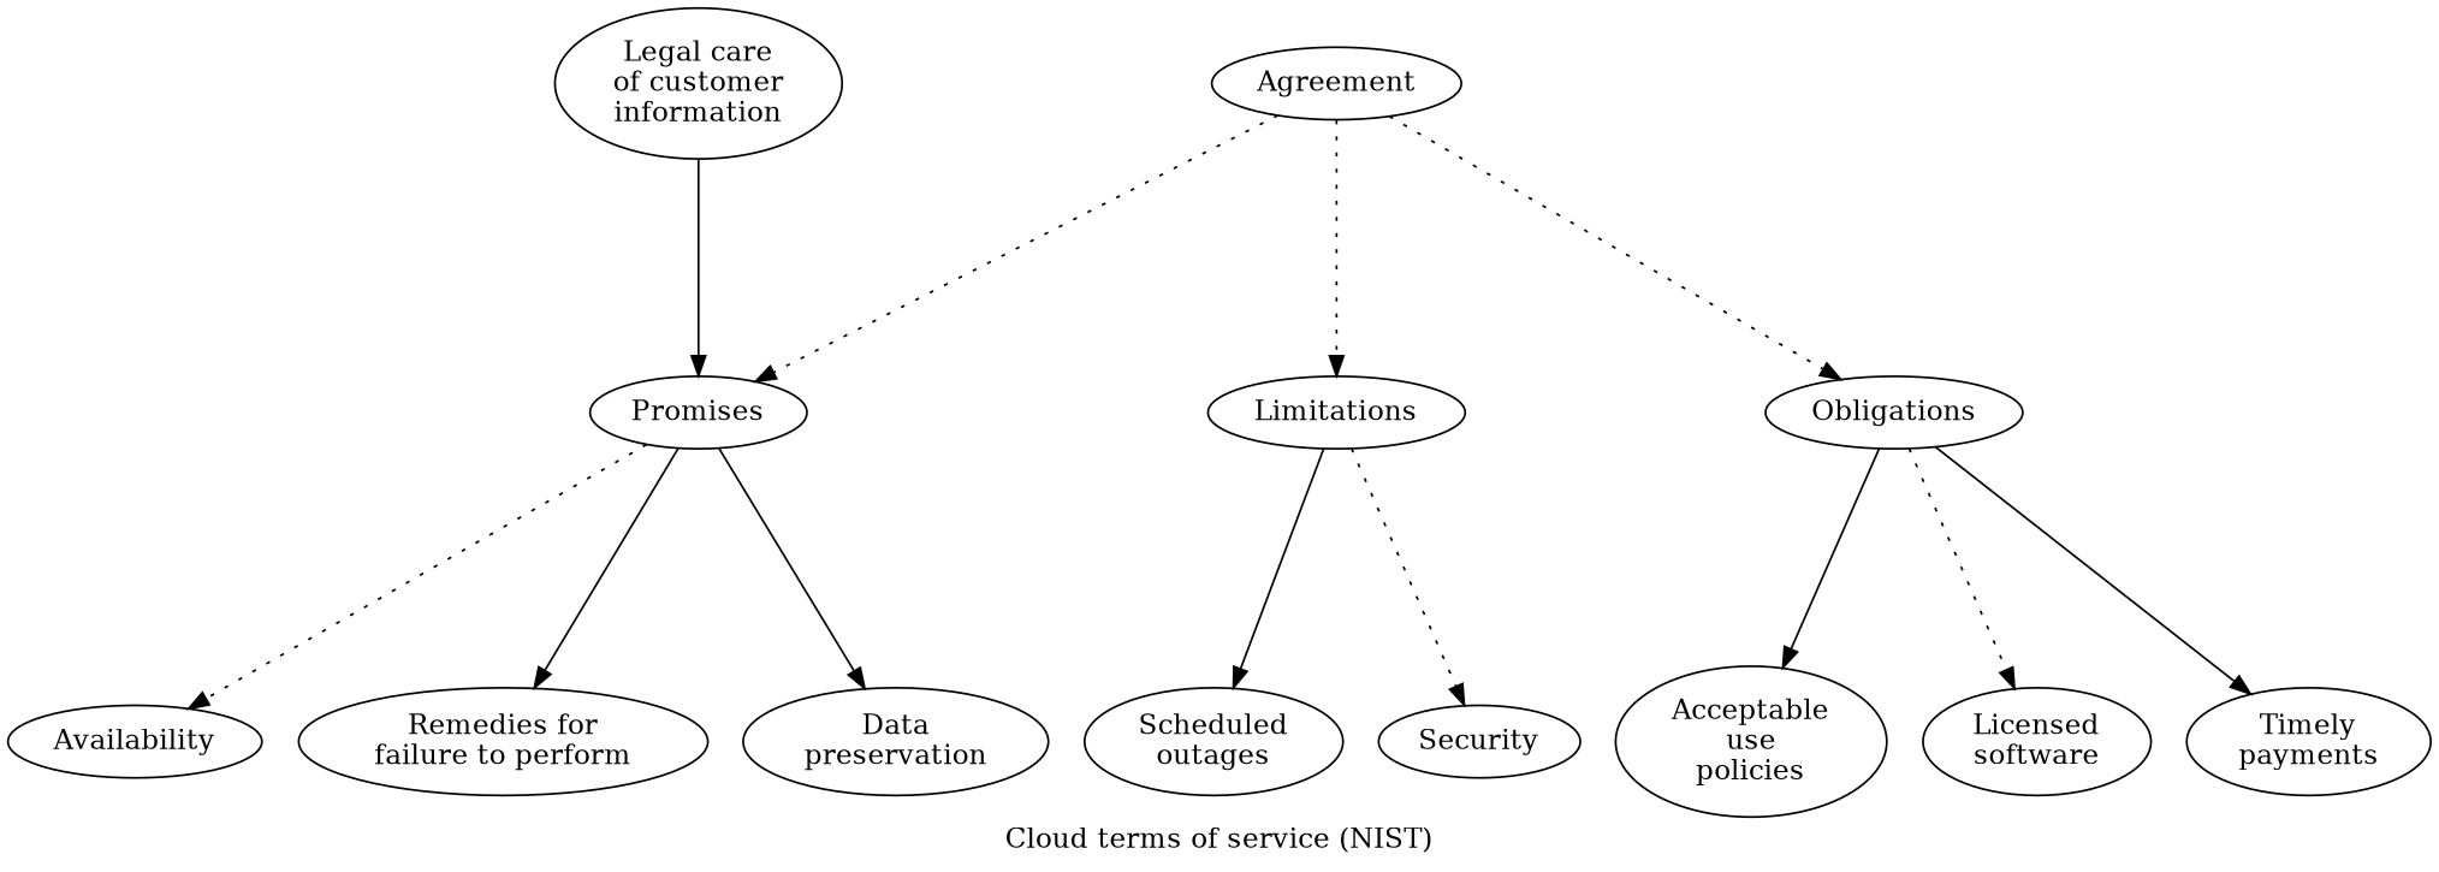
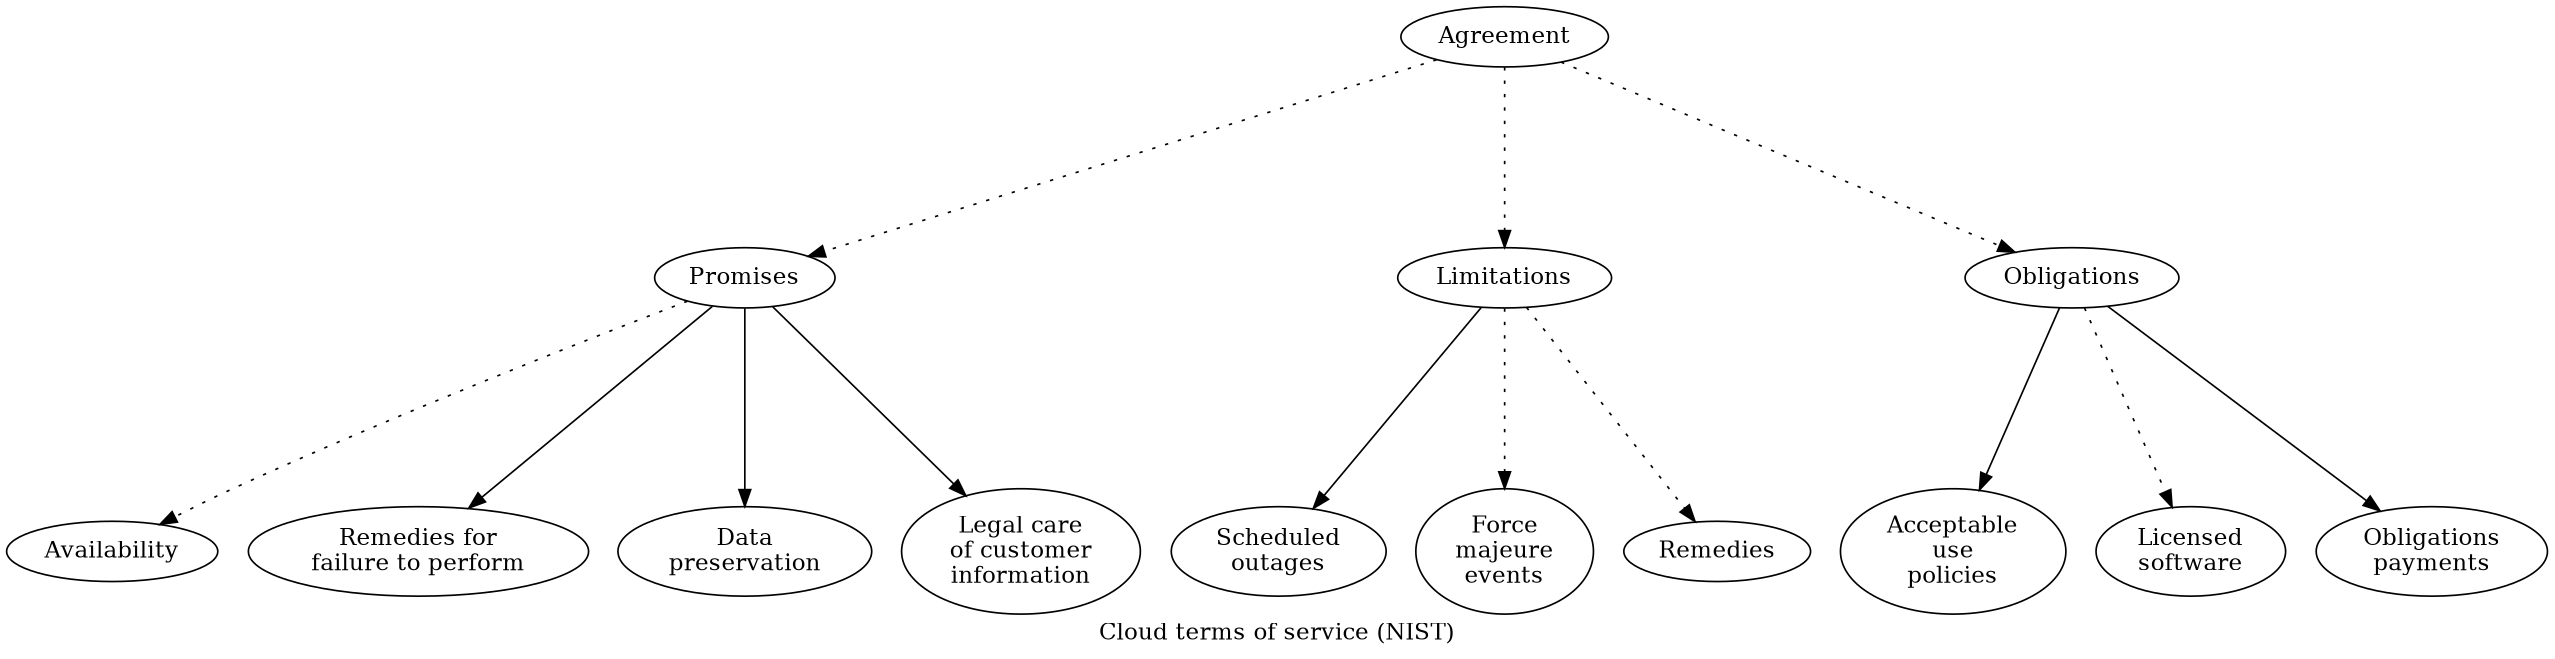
  digraph {
    label="Cloud terms of service (NIST)"
    ranksep=1.5
    edge [style=dotted]
    n1 [label=Agreement]
    n2 [label=Promises]
    n3 [label=Limitations]
    n4 [label=Obligations]
    n5 [label=Availability]
    n6 [label="Remedies for\nfailure to perform"]
    n7 [label="Data\npreservation"]
    n8 [label="Legal care\nof customer\ninformation"]
    n9 [label="Scheduled\noutages"]
-   n11 [label=Security]
+   n10 [label="Force\nmajeure\nevents"]
+   n11 [label=Remedies]
    n12 [label="Acceptable\nuse\npolicies"]
    n13 [label="Licensed\nsoftware"]
-   n14 [label="Timely\npayments"]
+   n14 [label="Obligations\npayments"]
    n1 -> n2
    n1 -> n3
    n1 -> n4
    n2 -> n5
    n2 -> n6 [style=solid]
    n2 -> n7 [style=solid]
-   n8 -> n2 [style=solid]
+   n2 -> n8 [style=solid]
    n3 -> n9 [style=solid]
+   n3 -> n10
    n3 -> n11
    n4 -> n12 [style=solid]
    n4 -> n13
    n4 -> n14 [style=solid]
  }
